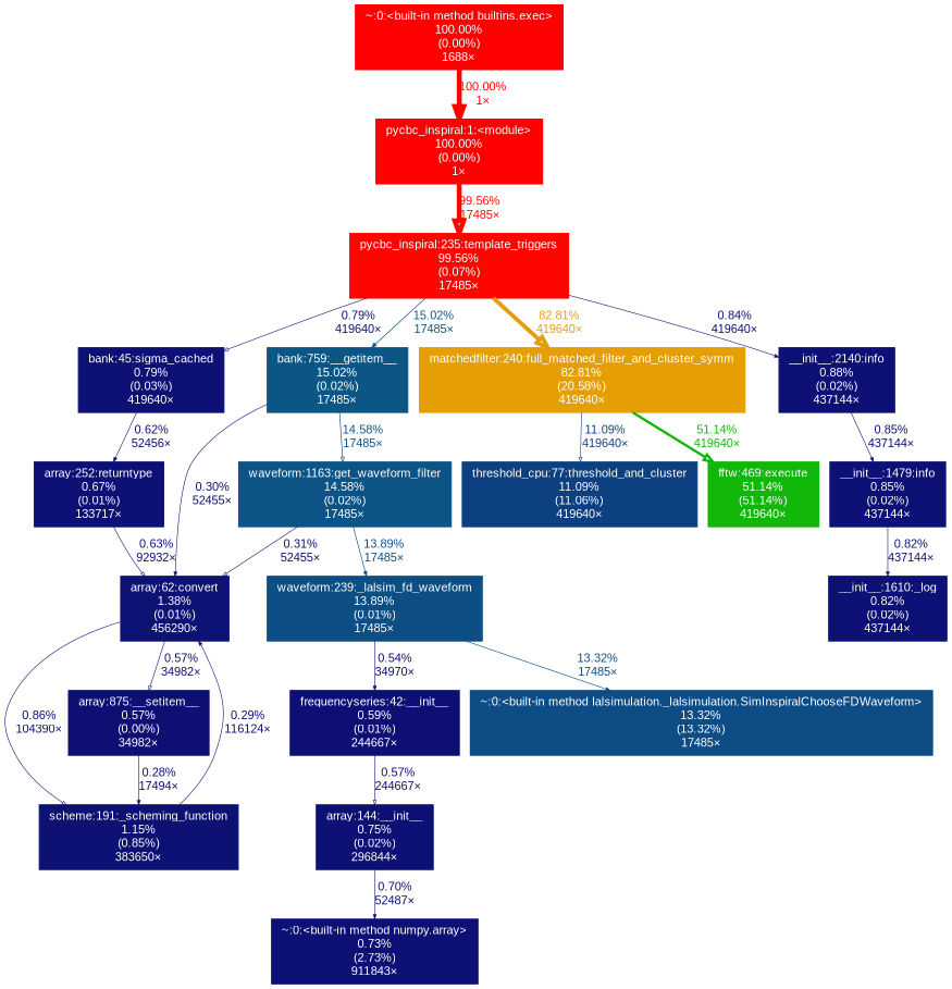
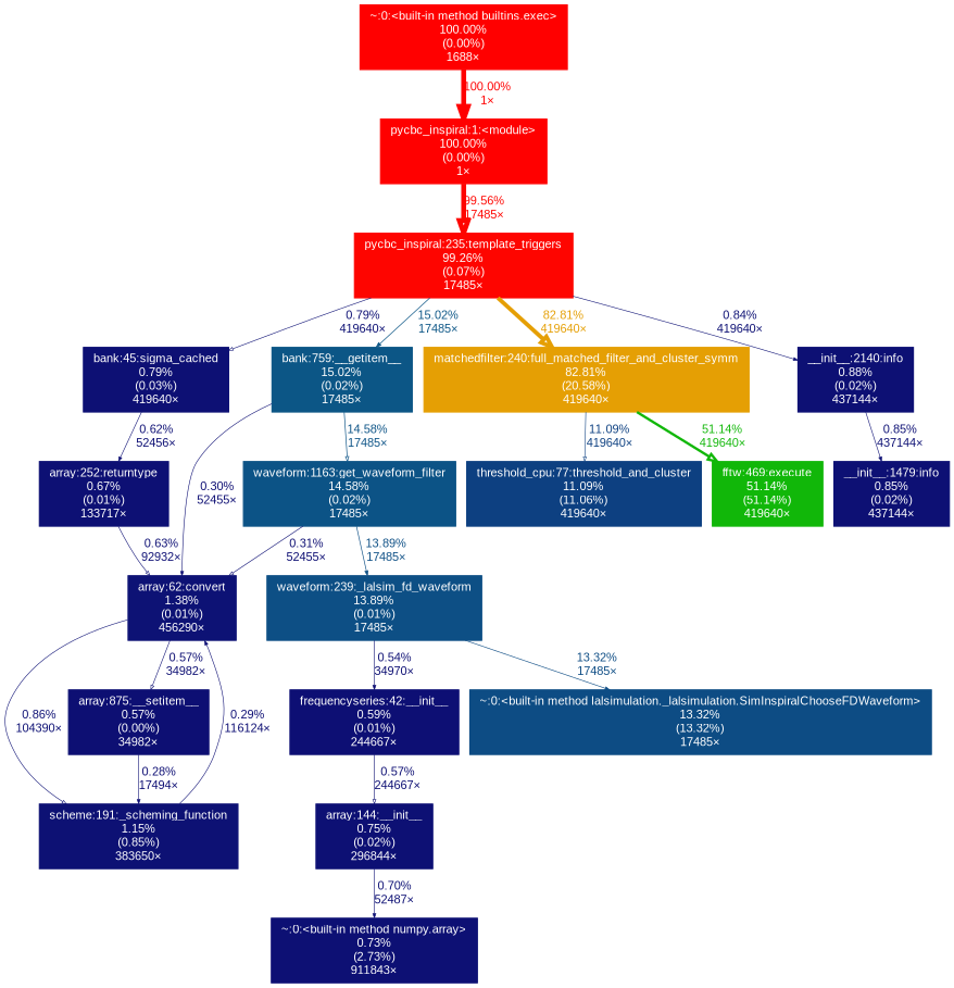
  digraph {
    fontname=Arial
    nodesep=0.125
    ranksep=0.25
    node [color="#0d1074" fontcolor="#ffffff" fontname=Arial fontsize=10.00 shape=box style=filled]
    edge [arrowhead=normal arrowsize=0.35 color="#0d1074" fontcolor="#0d1074" fontname=Arial fontsize=10.00 labeldistance=0.50 penwidth=0.50]
    n1 [color="#ff0000" height=0 label="pycbc_inspiral:1:<module>\n100.00%\n(0.00%)\n1×" width=0]
-   n2 [color="#fe0500" height=0 label="pycbc_inspiral:235:template_triggers\n99.56%\n(0.07%)\n17485×" width=0]
+   n2 [color="#fe0500" height=0 label="pycbc_inspiral:235:template_triggers\n99.26%\n(0.07%)\n17485×" width=0]
    n3 [height=0 label="bank:45:sigma_cached\n0.79%\n(0.03%)\n419640×" width=0]
    n4 [color="#0c5686" height=0 label="bank:759:__getitem__\n15.02%\n(0.02%)\n17485×" width=0]
    n5 [color="#e59f04" height=0 label="matchedfilter:240:full_matched_filter_and_cluster_symm\n82.81%\n(20.58%)\n419640×" width=0]
    n6 [height=0 label="__init__:2140:info\n0.88%\n(0.02%)\n437144×" width=0]
    n7 [height=0 label="array:252:returntype\n0.67%\n(0.01%)\n133717×" width=0]
    n8 [color="#0d1275" height=0 label="array:62:convert\n1.38%\n(0.01%)\n456290×" width=0]
    n9 [color="#0c5386" height=0 label="waveform:1163:get_waveform_filter\n14.58%\n(0.02%)\n17485×" width=0]
    n10 [color="#0d4081" height=0 label="threshold_cpu:77:threshold_and_cluster\n11.09%\n(11.06%)\n419640×" width=0]
    n11 [color="#11b709" height=0 label="fftw:469:execute\n51.14%\n(51.14%)\n419640×" width=0]
    n12 [height=0 label="__init__:1479:info\n0.85%\n(0.02%)\n437144×" width=0]
    n13 [height=0 label="~:0:<built-in method numpy.array>\n0.73%\n(2.73%)\n911843×" width=0]
    n14 [color="#ff0000" height=0 label="~:0:<built-in method builtins.exec>\n100.00%\n(0.00%)\n1688×" width=0]
    n15 [color="#0d1174" height=0 label="scheme:191:_scheming_function\n1.15%\n(0.85%)\n383650×" width=0]
    n16 [color="#0d0f73" height=0 label="array:875:__setitem__\n0.57%\n(0.00%)\n34982×" width=0]
    n17 [height=0 label="array:144:__init__\n0.75%\n(0.02%)\n296844×" width=0]
    n18 [color="#0d4f85" height=0 label="waveform:239:_lalsim_fd_waveform\n13.89%\n(0.01%)\n17485×" width=0]
    n19 [color="#0d0f74" height=0 label="frequencyseries:42:__init__\n0.59%\n(0.01%)\n244667×" width=0]
    n20 [color="#0d4c84" height=0 label="~:0:<built-in method lalsimulation._lalsimulation.SimInspiralChooseFDWaveform>\n13.32%\n(13.32%)\n17485×" width=0]
-   n21 [height=0 label="__init__:1610:_log\n0.82%\n(0.02%)\n437144×" width=0]
    n1 -> n2 [arrowhead=onormal arrowsize=1.00 color="#fe0500" fontcolor="#fe0500" label="99.56%\n17485×" labeldistance=3.98 penwidth=3.98]
    n2 -> n3 [arrowhead=onormal label="0.79%\n419640×"]
    n2 -> n4 [arrowsize=0.39 color="#0c5686" fontcolor="#0c5686" label="15.02%\n17485×" labeldistance=0.60 penwidth=0.60]
    n2 -> n5 [arrowhead=onormal arrowsize=0.91 color="#e59f04" fontcolor="#e59f04" label="82.81%\n419640×" labeldistance=3.31 penwidth=3.31]
    n2 -> n6 [label="0.84%\n419640×"]
    n3 -> n7 [color="#0d0f74" fontcolor="#0d0f74" label="0.62%\n52456×"]
    n4 -> n8 [color="#0d0e73" fontcolor="#0d0e73" label="0.30%\n52455×"]
    n4 -> n9 [arrowhead=onormal arrowsize=0.38 color="#0c5386" fontcolor="#0c5386" label="14.58%\n17485×" labeldistance=0.58 penwidth=0.58]
    n5 -> n10 [arrowhead=onormal color="#0d4081" fontcolor="#0d4081" label="11.09%\n419640×"]
    n5 -> n11 [arrowhead=onormal arrowsize=0.72 color="#11b709" fontcolor="#11b709" label="51.14%\n419640×" labeldistance=2.05 penwidth=2.05]
    n6 -> n12 [label="0.85%\n437144×"]
    n7 -> n8 [arrowhead=onormal color="#0d0f74" fontcolor="#0d0f74" label="0.63%\n92932×"]
    n8 -> n15 [arrowhead=onormal label="0.86%\n104390×"]
    n8 -> n16 [arrowhead=onormal color="#0d0f73" fontcolor="#0d0f73" label="0.57%\n34982×"]
    n9 -> n8 [arrowhead=onormal color="#0d0e73" fontcolor="#0d0e73" label="0.31%\n52455×"]
    n9 -> n18 [arrowsize=0.37 color="#0d4f85" fontcolor="#0d4f85" label="13.89%\n17485×" labeldistance=0.56 penwidth=0.56]
-   n12 -> n21 [label="0.82%\n437144×"]
    n14 -> n1 [arrowsize=1.00 color="#ff0000" fontcolor="#ff0000" label="100.00%\n1×" labeldistance=4.00 penwidth=4.00]
    n15 -> n8 [color="#0d0e73" fontcolor="#0d0e73" label="0.29%\n116124×"]
    n16 -> n15 [color="#0d0e73" fontcolor="#0d0e73" label="0.28%\n17494×"]
    n17 -> n13 [label="0.70%\n52487×"]
    n18 -> n19 [color="#0d0f73" fontcolor="#0d0f73" label="0.54%\n34970×"]
    n18 -> n20 [arrowsize=0.36 color="#0d4c84" fontcolor="#0d4c84" label="13.32%\n17485×" labeldistance=0.53 penwidth=0.53]
    n19 -> n17 [arrowhead=onormal color="#0d0f73" fontcolor="#0d0f73" label="0.57%\n244667×"]
  }
